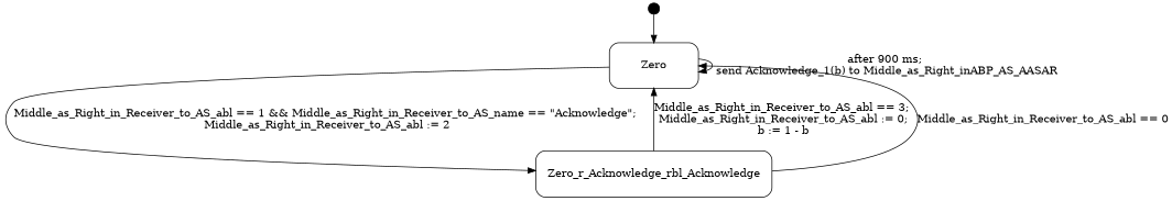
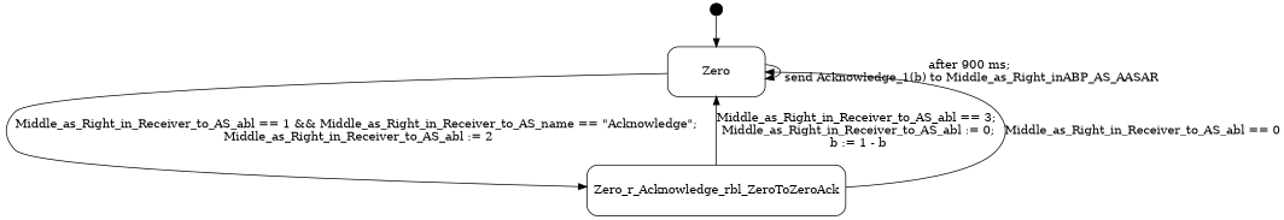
  digraph {
    compound=true
    rank=LR
    node [shape=Mrecord]
    Zero_extra [height=0.2 shape=point]
    Zero [height=0.8 width=1.6]
-   Zero_r_Acknowledge_rbl_ZeroToZeroAck [height=0.8 width=1.6 label=Zero_r_Acknowledge_rbl_Acknowledge]
+   Zero_r_Acknowledge_rbl_ZeroToZeroAck [height=0.8 width=1.6]
    Zero_extra -> Zero
    Zero -> Zero [label="after 900 ms;\n send Acknowledge_1(b) to Middle_as_Right_inABP_AS_AASAR"]
    Zero -> Zero_r_Acknowledge_rbl_ZeroToZeroAck [label="Middle_as_Right_in_Receiver_to_AS_abl == 1 && Middle_as_Right_in_Receiver_to_AS_name == \"Acknowledge\";\n Middle_as_Right_in_Receiver_to_AS_abl := 2"]
    Zero_r_Acknowledge_rbl_ZeroToZeroAck -> Zero [label="Middle_as_Right_in_Receiver_to_AS_abl == 3;\n Middle_as_Right_in_Receiver_to_AS_abl := 0;\n b := 1 - b"]
    Zero_r_Acknowledge_rbl_ZeroToZeroAck -> Zero [label="Middle_as_Right_in_Receiver_to_AS_abl == 0"]
  }
